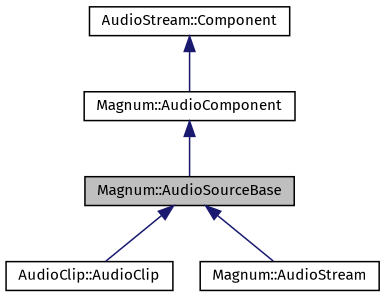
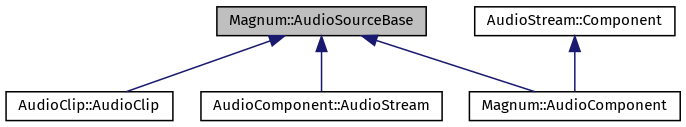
  digraph {
    fontname="Fira Sans"
    node [color=black fillcolor=white fontname="Fira Sans" fontsize=10 shape=record style=filled]
    edge [color=midnightblue dir=back fontname="Fira Sans" fontsize=10 labelfontname=Helvetica labelfontsize=10 style=solid]
    n1 [fillcolor=grey75 fontcolor=black height=0.2 label="Magnum::AudioSourceBase" width=0.4]
    n2 [height=0.2 label="AudioClip::AudioClip" width=0.4]
-   n3 [height=0.2 label="Magnum::AudioStream" width=0.4]
+   n3 [height=0.2 label="AudioComponent::AudioStream" width=0.4]
    n4 [height=0.2 label="Magnum::AudioComponent" width=0.4]
    n5 [height=0.2 label="AudioStream::Component" width=0.4]
    n1 -> n2
    n1 -> n3
-   n4 -> n1
+   n1 -> n4
    n5 -> n4
  }
